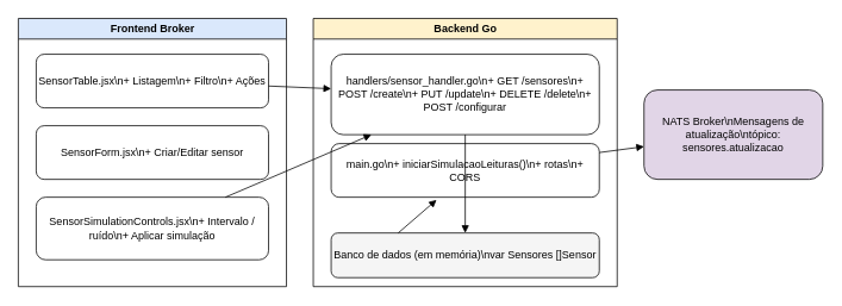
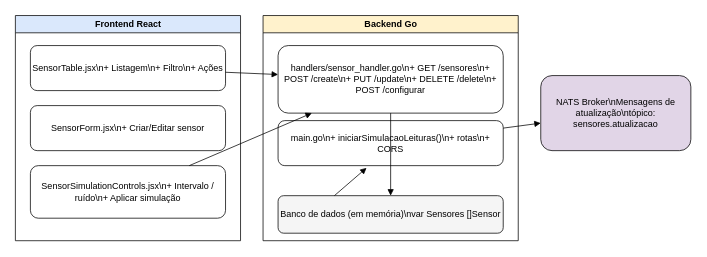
  <mxCell id="0" />
  <mxCell id="1" parent="0" />
- <mxCell id="2" value="Frontend Broker" style="swimlane;html=1;fillColor=#dae8fc;" vertex="1" parent="1"><mxGeometry x="20" y="20" width="300" height="300" as="geometry" /></mxCell>
+ <mxCell id="2" value="Frontend React" style="swimlane;html=1;fillColor=#dae8fc;" vertex="1" parent="1"><mxGeometry x="20" y="20" width="300" height="300" as="geometry" /></mxCell>
  <mxCell id="3" value="SensorTable.jsx\n+ Listagem\n+ Filtro\n+ Ações" style="rounded=1;whiteSpace=wrap;html=1;" vertex="1" parent="2"><mxGeometry x="20" y="40" width="260" height="60" as="geometry" /></mxCell>
  <mxCell id="4" value="SensorForm.jsx\n+ Criar/Editar sensor" style="rounded=1;whiteSpace=wrap;html=1;" vertex="1" parent="2"><mxGeometry x="20" y="120" width="260" height="60" as="geometry" /></mxCell>
  <mxCell id="5" value="SensorSimulationControls.jsx\n+ Intervalo / ruído\n+ Aplicar simulação" style="rounded=1;whiteSpace=wrap;html=1;" vertex="1" parent="2"><mxGeometry x="20" y="200" width="260" height="70" as="geometry" /></mxCell>
  <mxCell id="6" value="Backend Go" style="swimlane;html=1;fillColor=#fff2cc;" vertex="1" parent="1"><mxGeometry x="350" y="20" width="340" height="300" as="geometry" /></mxCell>
  <mxCell id="7" value="handlers/sensor_handler.go\n+ GET /sensores\n+ POST /create\n+ PUT /update\n+ DELETE /delete\n+ POST /configurar" style="rounded=1;whiteSpace=wrap;html=1;" vertex="1" parent="6"><mxGeometry x="20" y="40" width="300" height="90" as="geometry" /></mxCell>
  <mxCell id="8" value="main.go\n+ iniciarSimulacaoLeituras()\n+ rotas\n+ CORS" style="rounded=1;whiteSpace=wrap;html=1;" vertex="1" parent="6"><mxGeometry x="20" y="140" width="300" height="60" as="geometry" /></mxCell>
  <mxCell id="9" value="Banco de dados (em memória)\nvar Sensores []Sensor" style="rounded=1;whiteSpace=wrap;html=1;fillColor=#f5f5f5;" vertex="1" parent="6"><mxGeometry x="20" y="240" width="300" height="50" as="geometry" /></mxCell>
  <mxCell id="10" style="endArrow=block;html=1;" edge="1" parent="6" source="7" target="9"><mxGeometry relative="1" as="geometry" /></mxCell>
  <mxCell id="11" style="endArrow=block;html=1;entryX=0.393;entryY=1.05;entryDx=0;entryDy=0;entryPerimeter=0;exitX=0.25;exitY=0;exitDx=0;exitDy=0;" edge="1" parent="6" source="9" target="8"><mxGeometry relative="1" as="geometry" /></mxCell>
  <mxCell id="12" value="NATS Broker\nMensagens de atualização\ntópico: sensores.atualizacao" style="rounded=1;whiteSpace=wrap;html=1;fillColor=#e1d5e7;" vertex="1" parent="1"><mxGeometry x="720" y="100" width="200" height="100" as="geometry" /></mxCell>
  <mxCell id="13" style="endArrow=block;html=1;" edge="1" parent="1" source="5" target="7"><mxGeometry relative="1" as="geometry" /></mxCell>
  <mxCell id="14" style="endArrow=block;html=1;" edge="1" parent="1" source="3" target="7"><mxGeometry relative="1" as="geometry" /></mxCell>
  <mxCell id="15" style="endArrow=block;html=1;" edge="1" parent="1" source="8" target="12"><mxGeometry relative="1" as="geometry" /></mxCell>
